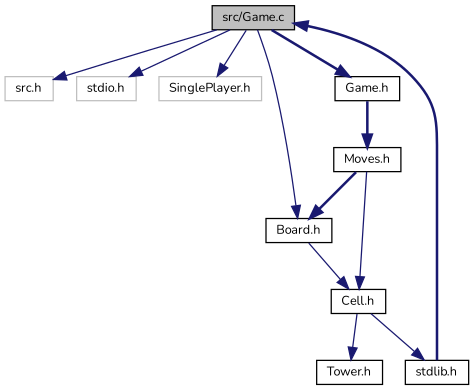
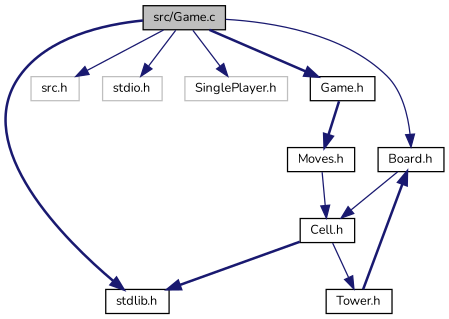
  digraph {
    fontname=Nunito
    node [color=black fontname=Nunito fontsize=10 shape=record]
    edge [color=midnightblue fontname=Nunito fontsize=10 labelfontname=Helvetica labelfontsize=10 style=solid]
    n1 [fillcolor=grey75 fontcolor=black height=0.2 label="src/Game.c" style=filled width=0.4]
    n2 [height=0.2 label="stdlib.h" width=0.4]
    n3 [color=grey75 height=0.2 label="src.h" width=0.4]
    n4 [color=grey75 height=0.2 label="stdio.h" width=0.4]
    n5 [color=grey75 height=0.2 label="SinglePlayer.h" width=0.4]
    n6 [height=0.2 label="Board.h" width=0.4]
    n7 [height=0.2 label="Game.h" width=0.4]
    n8 [height=0.2 label="Cell.h" width=0.4]
    n9 [height=0.2 label="Moves.h" width=0.4]
    n10 [height=0.2 label="Tower.h" width=0.4]
-   n2 -> n1 [style=bold]
+   n1 -> n2 [style=bold]
    n1 -> n3
    n1 -> n4
    n1 -> n5
    n1 -> n6
    n1 -> n7 [style=bold]
    n6 -> n8
    n7 -> n9 [style=bold]
-   n8 -> n2
+   n8 -> n2 [style=bold]
    n8 -> n10
-   n9 -> n6 [style=bold]
+   n10 -> n6 [style=bold]
    n9 -> n8
  }
